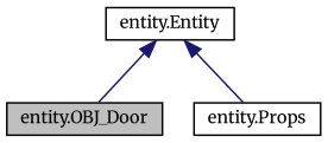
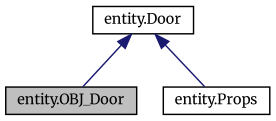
  digraph {
    fontname=Merriweather
    node [color=black fillcolor=white fontname=Merriweather fontsize=10 shape=record style=filled]
    edge [color=midnightblue dir=back fontname=Merriweather fontsize=10 labelfontname=Helvetica labelfontsize=10 style=solid]
    n1 [fillcolor=grey75 fontcolor=black height=0.2 label="entity.OBJ_Door" width=0.4]
    n2 [height=0.2 label="entity.Props" width=0.4]
-   n3 [height=0.2 label="entity.Entity" width=0.4]
+   n3 [height=0.2 label="entity.Door" width=0.4]
    n3 -> n1
    n3 -> n2
  }
